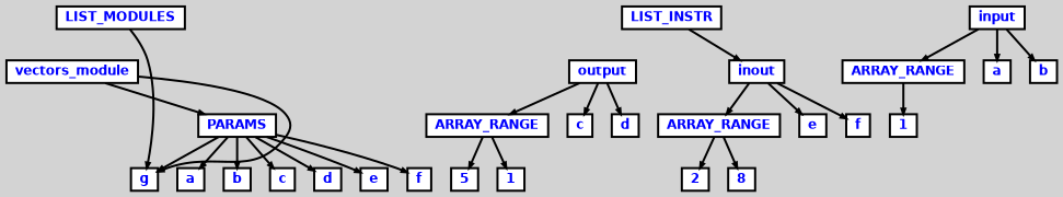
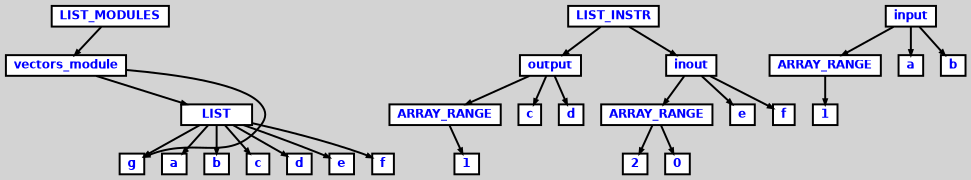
  digraph {
    bgcolor=lightgrey
    ordering=out
    ranksep=.4
    node [color=black fillcolor=white fixedsize=false fontcolor=blue fontname="Helvetica-bold" fontsize=12 shape=box style="filled, solid, bold"]
    edge [arrowsize=.5 color=black style=bold]
    n1 [height=.25 label=LIST_MODULES width=.25]
    n2 [height=.25 label=vectors_module width=.25]
-   n3 [height=.25 label=PARAMS width=.25]
+   n3 [height=.25 label=LIST width=.25]
    n4 [height=.25 label=g width=.25]
    n5 [height=.25 label=a width=.25]
    n6 [height=.25 label=b width=.25]
    n7 [height=.25 label=c width=.25]
    n8 [height=.25 label=d width=.25]
    n9 [height=.25 label=e width=.25]
    n10 [height=.25 label=f width=.25]
    n11 [height=.25 label=LIST_INSTR width=.25]
    n12 [height=.25 label=output width=.25]
    n13 [height=.25 label=inout width=.25]
    n14 [height=.25 label=input width=.25]
    n15 [height=.25 label=ARRAY_RANGE width=.25]
    n16 [height=.25 label=a width=.25]
    n17 [height=.25 label=b width=.25]
    n18 [height=.25 label=ARRAY_RANGE width=.25]
    n19 [height=.25 label=c width=.25]
    n20 [height=.25 label=d width=.25]
    n21 [height=.25 label=ARRAY_RANGE width=.25]
    n22 [height=.25 label=e width=.25]
    n23 [height=.25 label=f width=.25]
    n24 [height=.25 label=1 width=.25]
-   n25 [height=.25 label=5 width=.25]
    n26 [height=.25 label=1 width=.25]
    n27 [height=.25 label=2 width=.25]
-   n28 [height=.25 label=8 width=.25]
-   n1 -> n4
+   n28 [height=.25 label=0 width=.25]
+   n1 -> n2
    n2 -> n3
    n2 -> n4
    n3 -> n4
    n3 -> n5
    n3 -> n6
    n3 -> n7
    n3 -> n8
    n3 -> n9
    n3 -> n10
+   n11 -> n12
    n11 -> n13
    n12 -> n18
    n12 -> n19
    n12 -> n20
    n13 -> n21
    n13 -> n22
    n13 -> n23
    n14 -> n15
    n14 -> n16
    n14 -> n17
    n15 -> n24
-   n18 -> n25
    n18 -> n26
    n21 -> n27
    n21 -> n28
  }
